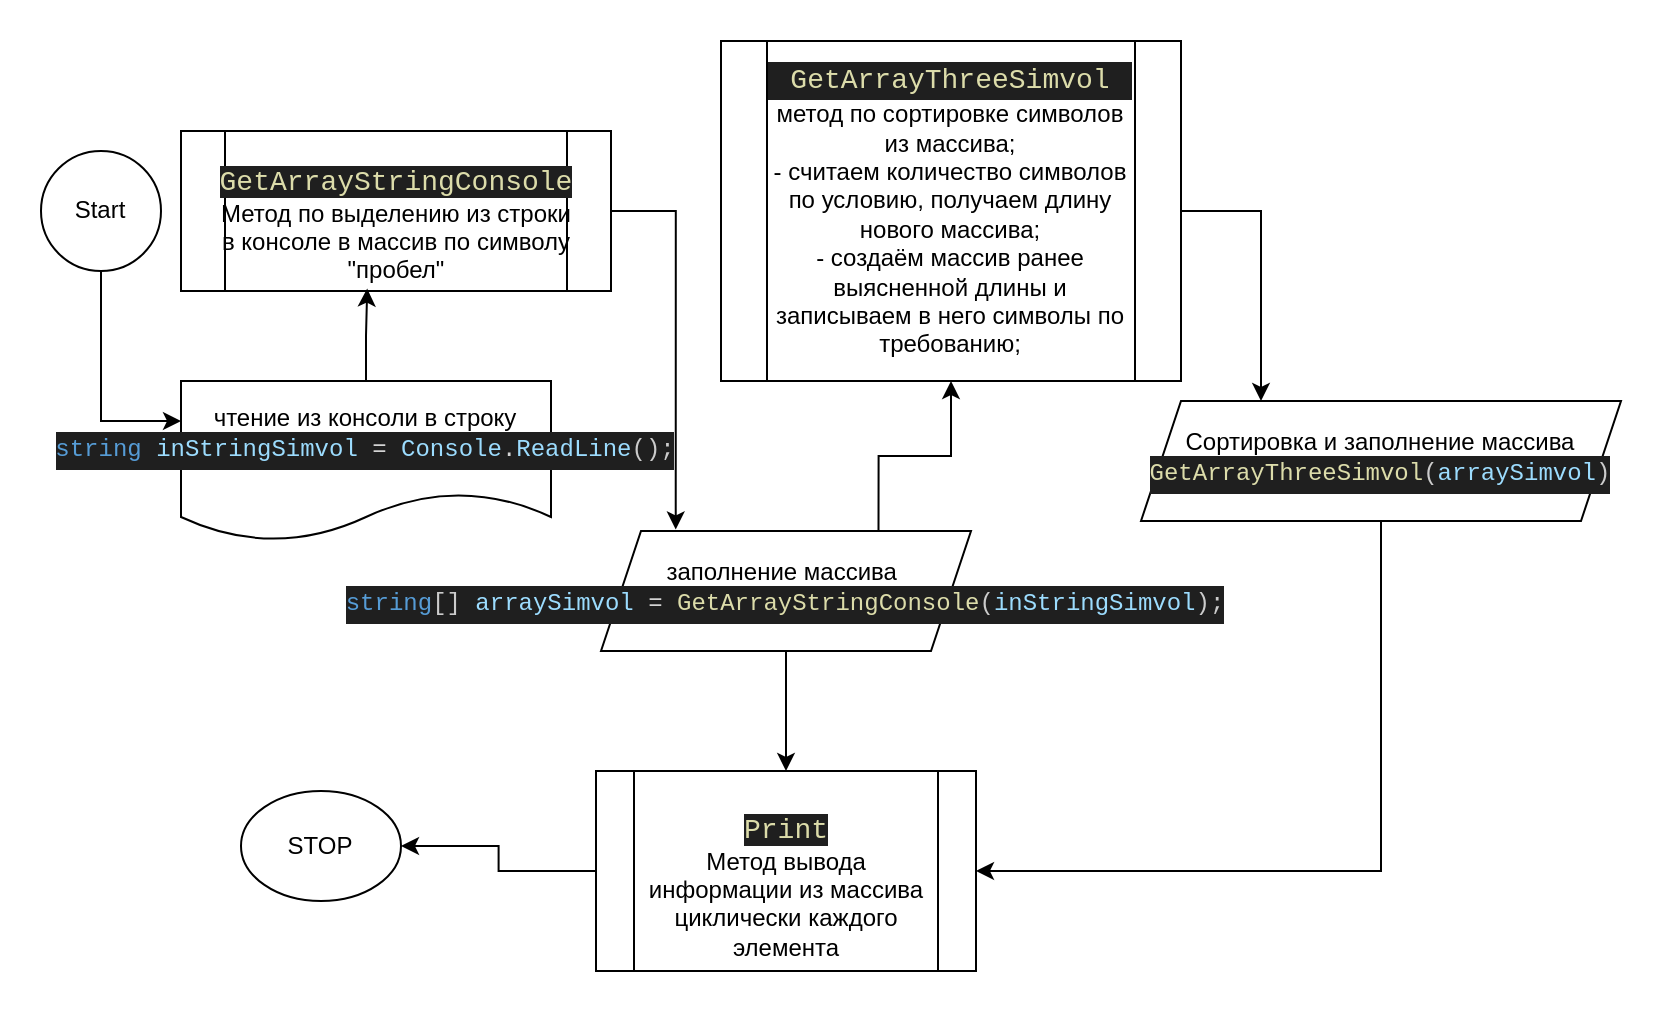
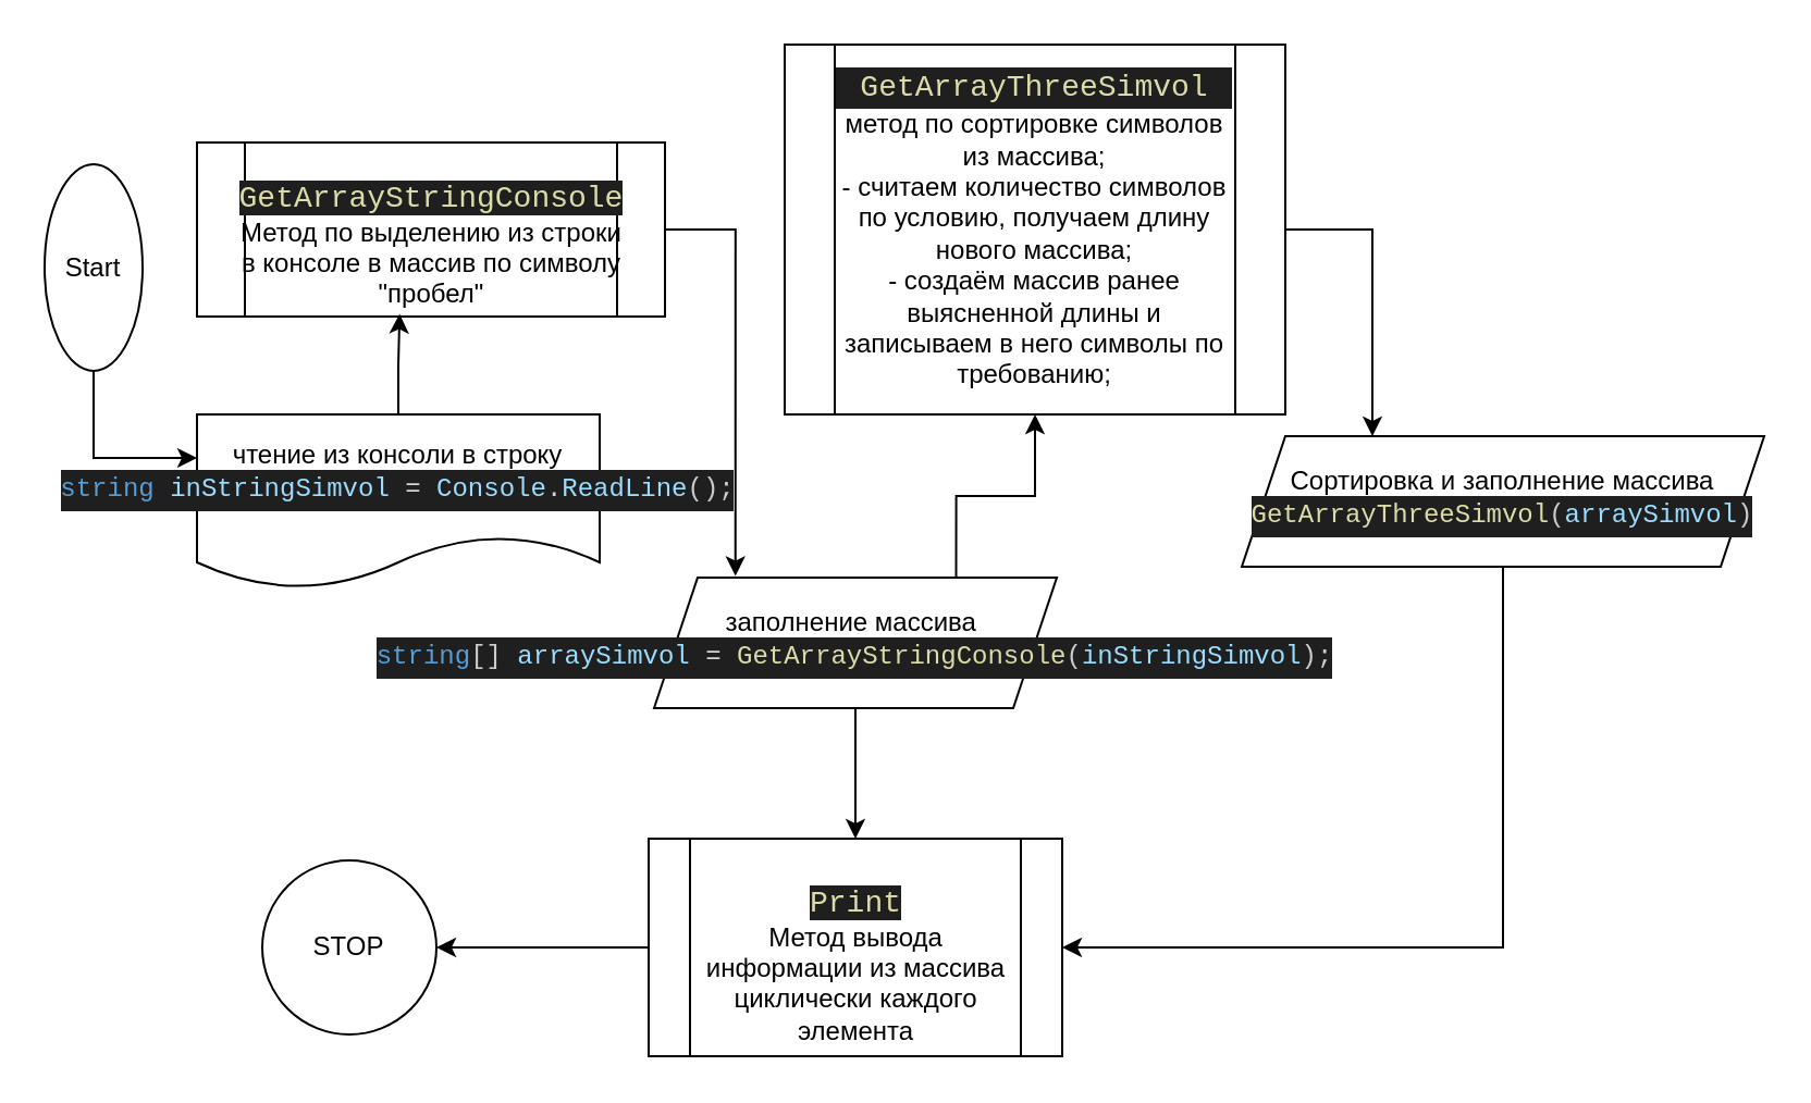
  <mxCell id="0" />
  <mxCell id="1" parent="0" />
  <mxCell id="2" style="edgeStyle=orthogonalEdgeStyle;rounded=0;orthogonalLoop=1;jettySize=auto;html=1;exitX=0.5;exitY=1;exitDx=0;exitDy=0;entryX=0;entryY=0.25;entryDx=0;entryDy=0;" edge="1" parent="1" source="3" target="9"><mxGeometry relative="1" as="geometry" /></mxCell>
- <mxCell id="3" value="Start" style="ellipse;whiteSpace=wrap;html=1;aspect=fixed;" vertex="1" parent="1"><mxGeometry x="20" y="75" width="60" height="60" as="geometry" /></mxCell>
+ <mxCell id="3" value="Start" style="ellipse;whiteSpace=wrap;html=1;aspect=fixed;" vertex="1" parent="1"><mxGeometry x="20" y="75" width="45" height="95" as="geometry" /></mxCell>
  <mxCell id="4" style="edgeStyle=orthogonalEdgeStyle;rounded=0;orthogonalLoop=1;jettySize=auto;html=1;exitX=1;exitY=0.5;exitDx=0;exitDy=0;entryX=0.25;entryY=0;entryDx=0;entryDy=0;" edge="1" parent="1" source="5" target="16"><mxGeometry relative="1" as="geometry" /></mxCell>
  <mxCell id="5" value="&lt;br&gt;&lt;div style=&quot;color: #cccccc;background-color: #1f1f1f;font-family: Consolas, 'Courier New', monospace;font-weight: normal;font-size: 14px;line-height: 19px;white-space: pre;&quot;&gt;&lt;div&gt;&lt;span style=&quot;color: #dcdcaa;&quot;&gt;GetArrayThreeSimvol&lt;/span&gt;&lt;/div&gt;&lt;/div&gt;метод по сортировке символов из массива;&lt;div&gt;- считаем количество символов по условию, получаем длину нового массива;&lt;/div&gt;&lt;div&gt;- создаём массив ранее выясненной длины и записываем в него символы по требованию;&lt;br&gt;&lt;br&gt;&lt;/div&gt;" style="shape=process;whiteSpace=wrap;html=1;backgroundOutline=1;" vertex="1" parent="1"><mxGeometry x="360" y="20" width="230" height="170" as="geometry" /></mxCell>
  <mxCell id="6" value="&lt;br&gt;&lt;span style=&quot;color: rgb(220, 220, 170); font-family: Consolas, &amp;quot;Courier New&amp;quot;, monospace; font-size: 14px; font-style: normal; font-variant-ligatures: normal; font-variant-caps: normal; font-weight: 400; letter-spacing: normal; orphans: 2; text-align: center; text-indent: 0px; text-transform: none; widows: 2; word-spacing: 0px; -webkit-text-stroke-width: 0px; white-space: pre; background-color: rgb(31, 31, 31); text-decoration-thickness: initial; text-decoration-style: initial; text-decoration-color: initial; display: inline !important; float: none;&quot;&gt;GetArrayStringConsole&lt;/span&gt;&lt;br&gt;Метод по выделению из строки в консоле в массив по символу &quot;пробел&quot;" style="shape=process;whiteSpace=wrap;html=1;backgroundOutline=1;" vertex="1" parent="1"><mxGeometry x="90" y="65" width="215" height="80" as="geometry" /></mxCell>
  <mxCell id="7" value="" style="edgeStyle=orthogonalEdgeStyle;rounded=0;orthogonalLoop=1;jettySize=auto;html=1;" edge="1" parent="1" source="8" target="17"><mxGeometry relative="1" as="geometry" /></mxCell>
  <mxCell id="8" value="&lt;br&gt;&lt;span style=&quot;forced-color-adjust: none; font-style: normal; font-variant-ligatures: normal; font-variant-caps: normal; font-weight: 400; letter-spacing: normal; orphans: 2; text-align: center; text-indent: 0px; text-transform: none; widows: 2; word-spacing: 0px; -webkit-text-stroke-width: 0px; text-decoration-thickness: initial; text-decoration-style: initial; text-decoration-color: initial; color: rgb(220, 220, 170); font-family: Consolas, &amp;quot;Courier New&amp;quot;, monospace; font-size: 14px; white-space: pre; background-color: rgb(31, 31, 31); float: none; display: inline !important;&quot;&gt;&lt;br&gt;&lt;/span&gt;&lt;div&gt;&lt;span style=&quot;forced-color-adjust: none; font-style: normal; font-variant-ligatures: normal; font-variant-caps: normal; font-weight: 400; letter-spacing: normal; orphans: 2; text-align: center; text-indent: 0px; text-transform: none; widows: 2; word-spacing: 0px; -webkit-text-stroke-width: 0px; text-decoration-thickness: initial; text-decoration-style: initial; text-decoration-color: initial; color: rgb(220, 220, 170); font-family: Consolas, &amp;quot;Courier New&amp;quot;, monospace; font-size: 14px; white-space: pre; background-color: rgb(31, 31, 31); float: none; display: inline !important;&quot;&gt;Print&lt;/span&gt;&lt;br style=&quot;forced-color-adjust: none; color: rgb(0, 0, 0); font-family: Helvetica; font-size: 12px; font-style: normal; font-variant-ligatures: normal; font-variant-caps: normal; font-weight: 400; letter-spacing: normal; orphans: 2; text-align: center; text-indent: 0px; text-transform: none; widows: 2; word-spacing: 0px; -webkit-text-stroke-width: 0px; white-space: normal; background-color: rgb(251, 251, 251); text-decoration-thickness: initial; text-decoration-style: initial; text-decoration-color: initial;&quot;&gt;Метод вывода информации из массива циклически каждого элемента&lt;div&gt;&lt;br&gt;&lt;/div&gt;&lt;/div&gt;" style="shape=process;whiteSpace=wrap;html=1;backgroundOutline=1;" vertex="1" parent="1"><mxGeometry x="297.5" y="385" width="190" height="100" as="geometry" /></mxCell>
  <mxCell id="9" value="чтение из консоли в строку&lt;div style=&quot;&quot;&gt;&lt;div style=&quot;color: rgb(204, 204, 204); background-color: rgb(31, 31, 31); font-family: Consolas, &amp;quot;Courier New&amp;quot;, monospace; line-height: 19px; white-space: pre;&quot;&gt;&lt;span style=&quot;color: #569cd6;&quot;&gt;string&lt;/span&gt; &lt;span style=&quot;color: #9cdcfe;&quot;&gt;inStringSimvol&lt;/span&gt; &lt;span style=&quot;color: #d4d4d4;&quot;&gt;=&lt;/span&gt; &lt;span style=&quot;color: #9cdcfe;&quot;&gt;Console&lt;/span&gt;&lt;span style=&quot;color: #d4d4d4;&quot;&gt;.&lt;/span&gt;&lt;span style=&quot;color: #9cdcfe;&quot;&gt;ReadLine&lt;/span&gt;();&lt;/div&gt;&lt;/div&gt;" style="shape=document;whiteSpace=wrap;html=1;boundedLbl=1;" vertex="1" parent="1"><mxGeometry x="90" y="190" width="185" height="80" as="geometry" /></mxCell>
  <mxCell id="10" style="edgeStyle=orthogonalEdgeStyle;rounded=0;orthogonalLoop=1;jettySize=auto;html=1;exitX=0.5;exitY=0;exitDx=0;exitDy=0;entryX=0.433;entryY=0.985;entryDx=0;entryDy=0;entryPerimeter=0;" edge="1" parent="1" source="9" target="6"><mxGeometry relative="1" as="geometry" /></mxCell>
  <mxCell id="11" style="edgeStyle=orthogonalEdgeStyle;rounded=0;orthogonalLoop=1;jettySize=auto;html=1;exitX=0.75;exitY=0;exitDx=0;exitDy=0;entryX=0.5;entryY=1;entryDx=0;entryDy=0;" edge="1" parent="1" source="13" target="5"><mxGeometry relative="1" as="geometry" /></mxCell>
  <mxCell id="12" style="edgeStyle=orthogonalEdgeStyle;rounded=0;orthogonalLoop=1;jettySize=auto;html=1;exitX=0.5;exitY=1;exitDx=0;exitDy=0;entryX=0.5;entryY=0;entryDx=0;entryDy=0;" edge="1" parent="1" source="13" target="8"><mxGeometry relative="1" as="geometry" /></mxCell>
  <mxCell id="13" value="заполнение массива&amp;nbsp;&lt;div style=&quot;&quot;&gt;&lt;div style=&quot;color: rgb(204, 204, 204); background-color: rgb(31, 31, 31); font-family: Consolas, &amp;quot;Courier New&amp;quot;, monospace; line-height: 19px; white-space: pre;&quot;&gt;&lt;span style=&quot;color: #569cd6;&quot;&gt;string&lt;/span&gt;[] &lt;span style=&quot;color: #9cdcfe;&quot;&gt;arraySimvol&lt;/span&gt; &lt;span style=&quot;color: #d4d4d4;&quot;&gt;=&lt;/span&gt; &lt;span style=&quot;color: #dcdcaa;&quot;&gt;GetArrayStringConsole&lt;/span&gt;(&lt;span style=&quot;color: #9cdcfe;&quot;&gt;inStringSimvol&lt;/span&gt;);&lt;/div&gt;&lt;/div&gt;" style="shape=parallelogram;perimeter=parallelogramPerimeter;whiteSpace=wrap;html=1;fixedSize=1;" vertex="1" parent="1"><mxGeometry x="300" y="265" width="185" height="60" as="geometry" /></mxCell>
  <mxCell id="14" style="edgeStyle=orthogonalEdgeStyle;rounded=0;orthogonalLoop=1;jettySize=auto;html=1;exitX=1;exitY=0.5;exitDx=0;exitDy=0;entryX=0.202;entryY=-0.013;entryDx=0;entryDy=0;entryPerimeter=0;" edge="1" parent="1" source="6" target="13"><mxGeometry relative="1" as="geometry" /></mxCell>
  <mxCell id="15" style="edgeStyle=orthogonalEdgeStyle;rounded=0;orthogonalLoop=1;jettySize=auto;html=1;exitX=0.5;exitY=1;exitDx=0;exitDy=0;entryX=1;entryY=0.5;entryDx=0;entryDy=0;" edge="1" parent="1" source="16" target="8"><mxGeometry relative="1" as="geometry" /></mxCell>
  <mxCell id="16" value="Сортировка и заполнение массива&lt;div style=&quot;&quot;&gt;&lt;div style=&quot;color: rgb(204, 204, 204); background-color: rgb(31, 31, 31); font-family: Consolas, &amp;quot;Courier New&amp;quot;, monospace; line-height: 19px; white-space: pre;&quot;&gt;&lt;font style=&quot;font-size: 12px;&quot;&gt;&lt;span style=&quot;color: rgb(220, 220, 170);&quot;&gt;GetArrayThreeSimvol&lt;/span&gt;(&lt;span style=&quot;color: rgb(156, 220, 254);&quot;&gt;arraySimvol&lt;/span&gt;)&lt;/font&gt;&lt;/div&gt;&lt;/div&gt;" style="shape=parallelogram;perimeter=parallelogramPerimeter;whiteSpace=wrap;html=1;fixedSize=1;" vertex="1" parent="1"><mxGeometry x="570" y="200" width="240" height="60" as="geometry" /></mxCell>
- <mxCell id="17" value="STOP" style="ellipse;whiteSpace=wrap;html=1;aspect=fixed;" vertex="1" parent="1"><mxGeometry x="120" y="395" width="80" height="55" as="geometry" /></mxCell>
+ <mxCell id="17" value="STOP" style="ellipse;whiteSpace=wrap;html=1;aspect=fixed;" vertex="1" parent="1"><mxGeometry x="120" y="395" width="80" height="80" as="geometry" /></mxCell>
